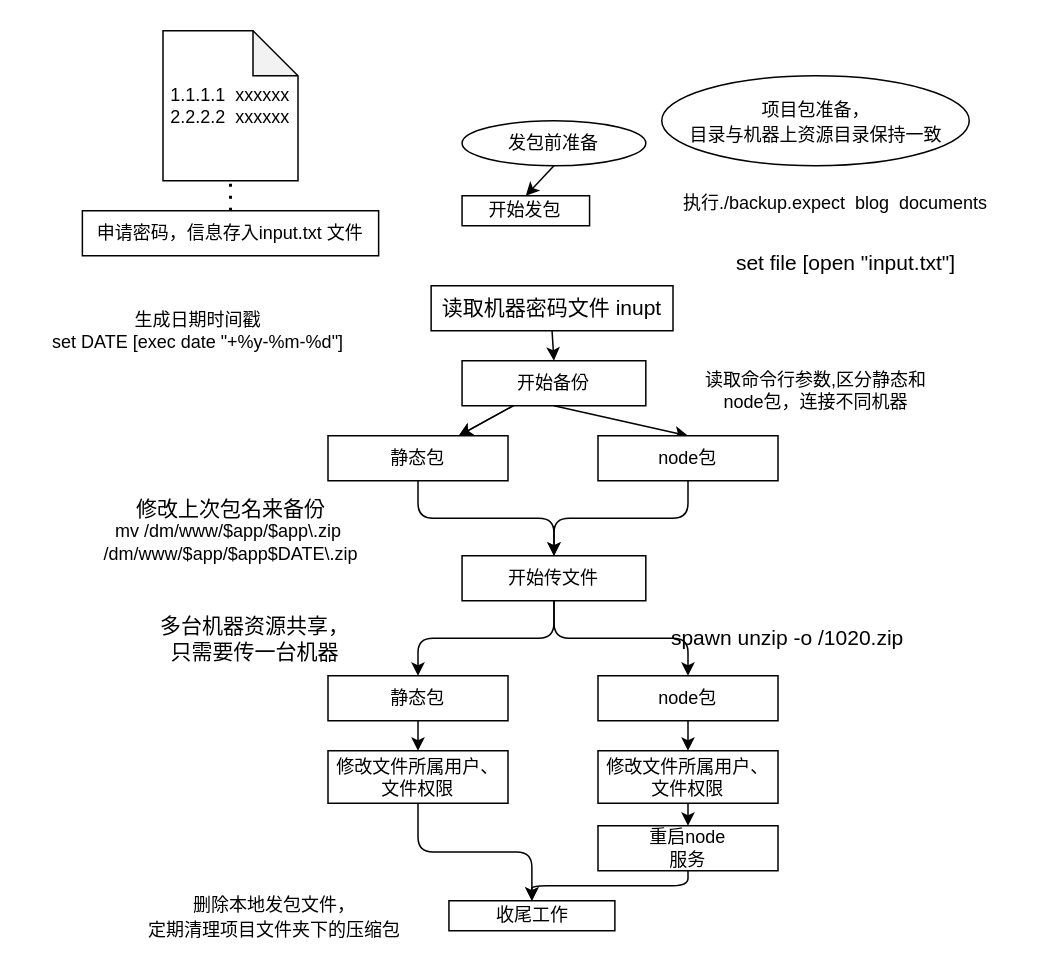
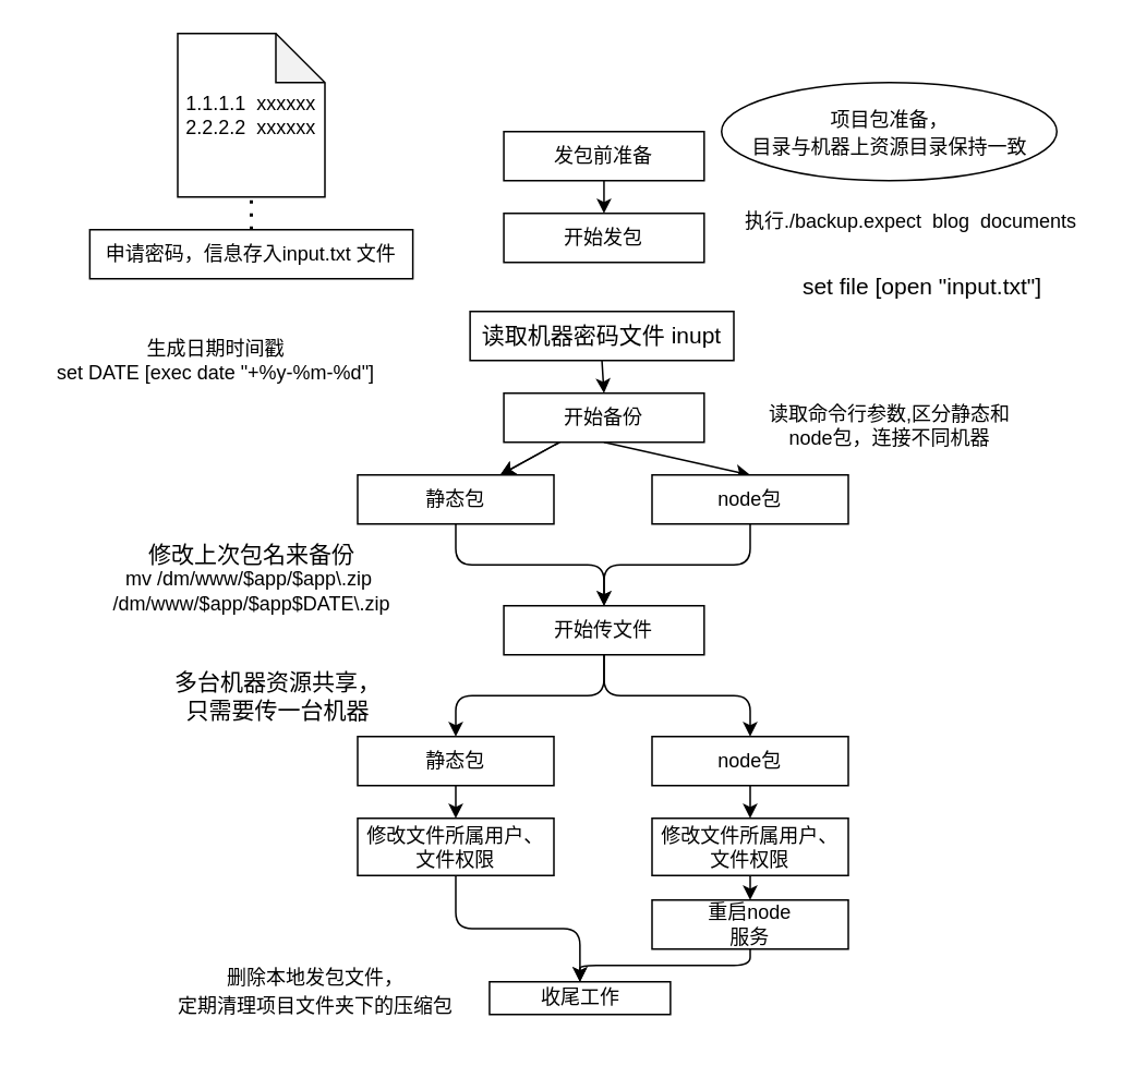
  <mxCell id="0" />
  <mxCell id="1" parent="0" />
  <mxCell id="2" style="edgeStyle=none;html=1;exitX=0.5;exitY=1;exitDx=0;exitDy=0;entryX=0.5;entryY=0;entryDx=0;entryDy=0;" parent="1" source="3" target="9" edge="1"><mxGeometry relative="1" as="geometry" /></mxCell>
  <mxCell id="3" value="&lt;font style=&quot;font-size: 14px;&quot;&gt;读取机器密码文件 inupt&lt;br&gt;&lt;/font&gt;" style="whiteSpace=wrap;html=1;rounded=0;" parent="1" vertex="1"><mxGeometry x="286.75" y="190" width="161.25" height="30" as="geometry" /></mxCell>
  <mxCell id="4" value="申请密码，信息存入input.txt 文件" style="whiteSpace=wrap;html=1;rounded=0;" parent="1" vertex="1"><mxGeometry x="54.25" y="140" width="197.5" height="30" as="geometry" /></mxCell>
- <mxCell id="5" value="开始发包" style="whiteSpace=wrap;html=1;rounded=0;" parent="1" vertex="1"><mxGeometry x="307.38" y="130" width="85" height="20" as="geometry" /></mxCell>
+ <mxCell id="5" value="开始发包" style="whiteSpace=wrap;html=1;rounded=0;" parent="1" vertex="1"><mxGeometry x="307.38" y="130" width="122.5" height="30" as="geometry" /></mxCell>
  <mxCell id="6" value="" style="edgeStyle=none;html=1;" parent="1" source="9" target="12" edge="1"><mxGeometry relative="1" as="geometry" /></mxCell>
  <mxCell id="7" value="" style="edgeStyle=none;html=1;" parent="1" source="9" target="12" edge="1"><mxGeometry relative="1" as="geometry" /></mxCell>
  <mxCell id="8" style="edgeStyle=none;html=1;exitX=0.5;exitY=1;exitDx=0;exitDy=0;entryX=0.5;entryY=0;entryDx=0;entryDy=0;" parent="1" source="9" target="15" edge="1"><mxGeometry relative="1" as="geometry"><mxPoint x="448" y="370" as="targetPoint" /></mxGeometry></mxCell>
  <mxCell id="9" value="开始备份" style="whiteSpace=wrap;html=1;rounded=0;" parent="1" vertex="1"><mxGeometry x="307.38" y="240" width="122.5" height="30" as="geometry" /></mxCell>
  <mxCell id="10" value="执行./backup.expect&amp;nbsp; blog&amp;nbsp; documents" style="text;html=1;align=center;verticalAlign=middle;resizable=0;points=[];autosize=1;strokeColor=none;fillColor=none;" parent="1" vertex="1"><mxGeometry x="440.5" y="120" width="230" height="30" as="geometry" /></mxCell>
  <mxCell id="11" style="edgeStyle=orthogonalEdgeStyle;html=1;exitX=0.5;exitY=1;exitDx=0;exitDy=0;fontSize=14;entryX=0.5;entryY=0;entryDx=0;entryDy=0;" parent="1" source="12" target="25" edge="1"><mxGeometry relative="1" as="geometry"><mxPoint x="368" y="350" as="targetPoint" /></mxGeometry></mxCell>
  <mxCell id="12" value="静态包" style="whiteSpace=wrap;html=1;rounded=0;" parent="1" vertex="1"><mxGeometry x="218" y="290" width="120" height="30" as="geometry" /></mxCell>
  <mxCell id="13" value="读取命令行参数,区分静态和&lt;br&gt;node包，连接不同机器" style="text;html=1;align=center;verticalAlign=middle;resizable=0;points=[];autosize=1;strokeColor=none;fillColor=none;" parent="1" vertex="1"><mxGeometry x="458" y="240" width="170" height="40" as="geometry" /></mxCell>
  <mxCell id="14" style="edgeStyle=orthogonalEdgeStyle;html=1;exitX=0.5;exitY=1;exitDx=0;exitDy=0;fontSize=14;" parent="1" source="15" target="25" edge="1"><mxGeometry relative="1" as="geometry" /></mxCell>
  <mxCell id="15" value="node包" style="whiteSpace=wrap;html=1;" parent="1" vertex="1"><mxGeometry x="398" y="290" width="120" height="30" as="geometry" /></mxCell>
  <mxCell id="16" value="&lt;span style=&quot;font-size: 14px;&quot;&gt;修改上次包名来备份&lt;/span&gt;&lt;br&gt;mv /dm/www/$app/$app\.zip&amp;nbsp; &lt;br&gt;/dm/www/$app/$app$DATE\.zip&lt;br&gt;&amp;nbsp;" style="text;html=1;align=center;verticalAlign=middle;resizable=0;points=[];autosize=1;strokeColor=none;fillColor=none;" parent="1" vertex="1"><mxGeometry y="325" width="190" height="70" as="geometry" x="58" /></mxCell>
  <mxCell id="17" value="" style="endArrow=none;dashed=1;html=1;dashPattern=1 3;strokeWidth=2;exitX=0.5;exitY=0;exitDx=0;exitDy=0;entryX=0.5;entryY=1;entryDx=0;entryDy=0;entryPerimeter=0;" parent="1" source="4" target="18" edge="1"><mxGeometry width="50" height="50" relative="1" as="geometry"><mxPoint x="298" y="130" as="sourcePoint" /><mxPoint x="8" y="80" as="targetPoint" /></mxGeometry></mxCell>
  <mxCell id="18" value="&lt;span style=&quot;&quot;&gt;1.1.1.1&amp;nbsp; xxxxxx&lt;/span&gt;&lt;br style=&quot;&quot;&gt;&lt;span style=&quot;&quot;&gt;2.2.2.2&amp;nbsp; xxxxxx&lt;/span&gt;" style="shape=note;whiteSpace=wrap;html=1;backgroundOutline=1;darkOpacity=0.05;" parent="1" vertex="1"><mxGeometry x="108" y="20" width="90" height="100" as="geometry" /></mxCell>
  <mxCell id="19" value="生成日期时间戳&lt;br&gt;set DATE [exec date &quot;+%y-%m-%d&quot;]" style="text;html=1;align=center;verticalAlign=middle;resizable=0;points=[];autosize=1;strokeColor=none;fillColor=none;" parent="1" vertex="1"><mxGeometry x="20.5" y="200" width="220" height="40" as="geometry" /></mxCell>
  <mxCell id="20" style="edgeStyle=none;html=1;exitX=0.5;exitY=1;exitDx=0;exitDy=0;entryX=0.5;entryY=0;entryDx=0;entryDy=0;" parent="1" source="21" target="5" edge="1"><mxGeometry relative="1" as="geometry" /></mxCell>
- <mxCell id="21" value="发包前准备" style="ellipse;whiteSpace=wrap;html=1;" parent="1" vertex="1"><mxGeometry x="307.38" y="80" width="122.5" height="30" as="geometry" /></mxCell>
+ <mxCell id="21" value="发包前准备" style="whiteSpace=wrap;html=1;rounded=0;" parent="1" vertex="1"><mxGeometry x="307.38" y="80" width="122.5" height="30" as="geometry" /></mxCell>
  <mxCell id="22" value="收尾工作" style="rounded=0;whiteSpace=wrap;html=1;" parent="1" vertex="1"><mxGeometry x="298.63" y="600" width="110.62" height="20" as="geometry" /></mxCell>
  <mxCell id="23" value="" style="edgeStyle=orthogonalEdgeStyle;html=1;fontSize=14;" parent="1" source="25" target="32" edge="1"><mxGeometry relative="1" as="geometry" /></mxCell>
  <mxCell id="24" style="edgeStyle=orthogonalEdgeStyle;html=1;exitX=0.5;exitY=1;exitDx=0;exitDy=0;entryX=0.5;entryY=0;entryDx=0;entryDy=0;fontSize=14;" parent="1" source="25" target="30" edge="1"><mxGeometry relative="1" as="geometry" /></mxCell>
  <mxCell id="25" value="开始传文件" style="whiteSpace=wrap;html=1;rounded=0;" parent="1" vertex="1"><mxGeometry x="307.38" y="370" width="122.5" height="30" as="geometry" /></mxCell>
- <mxCell id="26" value="spawn unzip -o /1020.zip&amp;nbsp;" style="text;html=1;align=center;verticalAlign=middle;resizable=0;points=[];autosize=1;strokeColor=none;fillColor=none;fontSize=14;" parent="1" vertex="1"><mxGeometry x="436.13" y="410" width="180" height="30" as="geometry" /></mxCell>
  <mxCell id="27" value="多台机器资源共享，&lt;br&gt;只需要传一台机器" style="text;html=1;align=center;verticalAlign=middle;resizable=0;points=[];autosize=1;strokeColor=none;fillColor=none;fontSize=14;" parent="1" vertex="1"><mxGeometry x="93.63" y="400" width="150" height="50" as="geometry" /></mxCell>
  <mxCell id="28" style="edgeStyle=orthogonalEdgeStyle;html=1;entryX=0.5;entryY=0;entryDx=0;entryDy=0;fontSize=14;" parent="1" source="36" target="22" edge="1"><mxGeometry relative="1" as="geometry"><mxPoint x="268" y="580" as="sourcePoint" /></mxGeometry></mxCell>
  <mxCell id="29" value="" style="edgeStyle=orthogonalEdgeStyle;html=1;fontSize=14;" parent="1" source="30" target="36" edge="1"><mxGeometry relative="1" as="geometry" /></mxCell>
  <mxCell id="30" value="静态包" style="whiteSpace=wrap;html=1;rounded=0;" parent="1" vertex="1"><mxGeometry x="218" y="450" width="120" height="30" as="geometry" /></mxCell>
  <mxCell id="31" value="" style="edgeStyle=orthogonalEdgeStyle;html=1;fontSize=14;" parent="1" source="32" target="38" edge="1"><mxGeometry relative="1" as="geometry" /></mxCell>
  <mxCell id="32" value="node包" style="whiteSpace=wrap;html=1;" parent="1" vertex="1"><mxGeometry x="398" y="450" width="120" height="30" as="geometry" /></mxCell>
- <mxCell id="33" value="&lt;span style=&quot;font-size: 12px;&quot;&gt;删除本地发包文件，&lt;br&gt;定期清理项目文件夹下的压缩包&lt;/span&gt;" style="text;html=1;align=center;verticalAlign=middle;resizable=0;points=[];autosize=1;strokeColor=none;fillColor=none;fontSize=14;" parent="1" vertex="1"><mxGeometry x="86.75" y="585" width="190" height="50" as="geometry" /></mxCell>
+ <mxCell id="33" value="&lt;span style=&quot;font-size: 12px;&quot;&gt;删除本地发包文件，&lt;br&gt;定期清理项目文件夹下的压缩包&lt;/span&gt;" style="text;html=1;align=center;verticalAlign=middle;resizable=0;points=[];autosize=1;strokeColor=none;fillColor=none;fontSize=14;" parent="1" vertex="1"><mxGeometry x="96.75" y="580" width="190" height="50" as="geometry" /></mxCell>
  <mxCell id="34" style="edgeStyle=orthogonalEdgeStyle;html=1;exitX=0.5;exitY=1;exitDx=0;exitDy=0;entryX=0.5;entryY=0;entryDx=0;entryDy=0;fontSize=14;" parent="1" source="35" target="22" edge="1"><mxGeometry relative="1" as="geometry" /></mxCell>
  <mxCell id="35" value="重启node&lt;br&gt;服务" style="whiteSpace=wrap;html=1;" parent="1" vertex="1"><mxGeometry x="398" y="550" width="120" height="30" as="geometry" /></mxCell>
  <mxCell id="36" value="修改文件所属用户、文件权限" style="whiteSpace=wrap;html=1;rounded=0;" parent="1" vertex="1"><mxGeometry x="218" y="500" width="120" height="35" as="geometry" /></mxCell>
  <mxCell id="37" style="edgeStyle=orthogonalEdgeStyle;html=1;exitX=0.5;exitY=1;exitDx=0;exitDy=0;fontSize=14;" parent="1" source="38" target="35" edge="1"><mxGeometry relative="1" as="geometry" /></mxCell>
  <mxCell id="38" value="修改文件所属用户、文件权限" style="whiteSpace=wrap;html=1;rounded=0;" parent="1" vertex="1"><mxGeometry x="398" y="500" width="120" height="35" as="geometry" /></mxCell>
  <mxCell id="39" value="&lt;span style=&quot;&quot;&gt;set file [open &quot;input.txt&quot;]&lt;/span&gt;" style="text;html=1;align=center;verticalAlign=middle;resizable=0;points=[];autosize=1;strokeColor=none;fillColor=none;fontSize=14;" parent="1" vertex="1"><mxGeometry x="478" y="160" width="170" height="30" as="geometry" /></mxCell>
  <mxCell id="40" value="&lt;span style=&quot;font-size: 12px;&quot;&gt;项目包准备，&lt;/span&gt;&lt;br style=&quot;font-size: 12px;&quot;&gt;&lt;span style=&quot;font-size: 12px;&quot;&gt;目录与机器上资源目录保持一致&lt;/span&gt;" style="ellipse;whiteSpace=wrap;html=1;fontSize=14;" parent="1" vertex="1"><mxGeometry x="440.5" y="50" width="205" height="60" as="geometry" /></mxCell>
